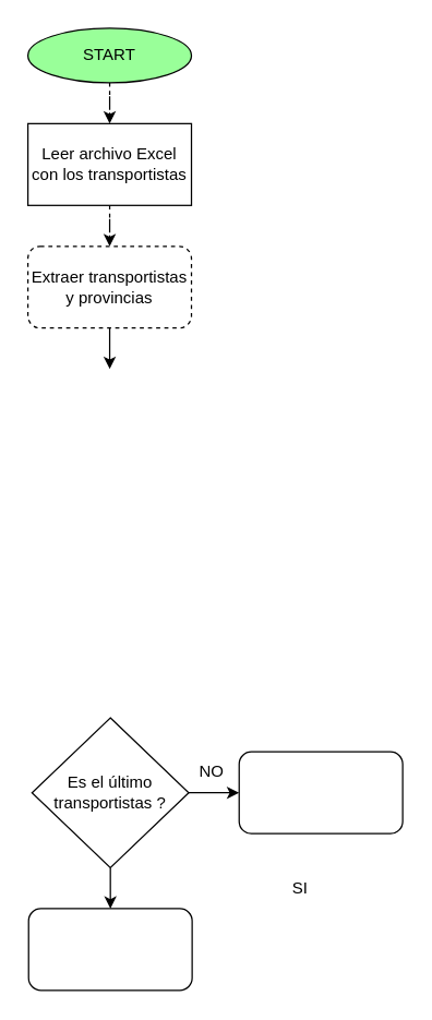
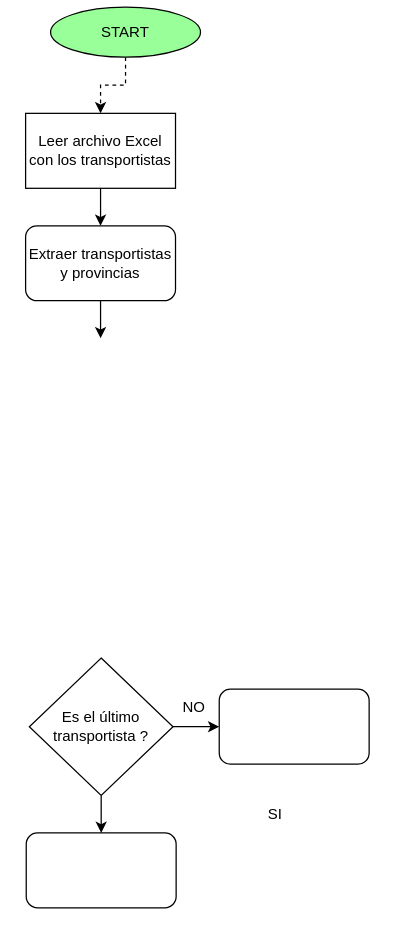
  <mxCell id="0" />
  <mxCell id="1" parent="0" />
  <mxCell id="2" value="" style="edgeStyle=orthogonalEdgeStyle;rounded=0;orthogonalLoop=1;jettySize=auto;html=1;dashed=1;" edge="1" parent="1" source="3" target="5"><mxGeometry relative="1" as="geometry" /></mxCell>
- <mxCell id="3" value="START" style="ellipse;whiteSpace=wrap;html=1;fillColor=#99FF99;" vertex="1" parent="1"><mxGeometry x="20" width="120" height="40" as="geometry" y="20" /></mxCell>
- <mxCell id="4" value="" style="edgeStyle=orthogonalEdgeStyle;rounded=0;orthogonalLoop=1;jettySize=auto;html=1;dashed=1;" edge="1" parent="1" source="5" target="7"><mxGeometry relative="1" as="geometry" /></mxCell>
+ <mxCell id="3" value="START" style="ellipse;whiteSpace=wrap;html=1;fillColor=#99FF99;" vertex="1" parent="1"><mxGeometry x="40" y="5" width="120" height="40" as="geometry" /></mxCell>
+ <mxCell id="4" value="" style="edgeStyle=orthogonalEdgeStyle;rounded=0;orthogonalLoop=1;jettySize=auto;html=1;" edge="1" parent="1" source="5" target="7"><mxGeometry relative="1" as="geometry" /></mxCell>
  <mxCell id="5" value="Leer archivo Excel con los transportistas" style="whiteSpace=wrap;html=1;fillColor=default;rounded=0;" vertex="1" parent="1"><mxGeometry x="20" y="90" width="120" height="60" as="geometry" /></mxCell>
  <mxCell id="6" value="" style="edgeStyle=orthogonalEdgeStyle;rounded=0;orthogonalLoop=1;jettySize=auto;html=1;" edge="1" parent="1" source="7"><mxGeometry relative="1" as="geometry"><mxPoint x="80" y="270" as="targetPoint" /></mxGeometry></mxCell>
- <mxCell id="7" value="Extraer transportistas y provincias" style="whiteSpace=wrap;html=1;rounded=1;dashed=1;" vertex="1" parent="1"><mxGeometry x="20" y="180" width="120" height="60" as="geometry" /></mxCell>
+ <mxCell id="7" value="Extraer transportistas y provincias" style="whiteSpace=wrap;html=1;rounded=1;" vertex="1" parent="1"><mxGeometry x="20" y="180" width="120" height="60" as="geometry" /></mxCell>
  <mxCell id="8" value="" style="edgeStyle=orthogonalEdgeStyle;rounded=0;orthogonalLoop=1;jettySize=auto;html=1;" edge="1" parent="1" source="10" target="11"><mxGeometry relative="1" as="geometry" /></mxCell>
  <mxCell id="9" value="" style="edgeStyle=orthogonalEdgeStyle;rounded=0;orthogonalLoop=1;jettySize=auto;html=1;" edge="1" parent="1" source="10" target="12"><mxGeometry relative="1" as="geometry" /></mxCell>
- <mxCell id="10" value="Es el último transportistas ?" style="rhombus;whiteSpace=wrap;html=1;" vertex="1" parent="1"><mxGeometry x="23" y="526" width="115" height="110" as="geometry" /></mxCell>
+ <mxCell id="10" value="Es el último transportista ?" style="rhombus;whiteSpace=wrap;html=1;" vertex="1" parent="1"><mxGeometry x="23" y="526" width="115" height="110" as="geometry" /></mxCell>
  <mxCell id="11" value="" style="rounded=1;whiteSpace=wrap;html=1;" vertex="1" parent="1"><mxGeometry x="20.5" y="666" width="120" height="60" as="geometry" /></mxCell>
  <mxCell id="12" value="" style="rounded=1;whiteSpace=wrap;html=1;" vertex="1" parent="1"><mxGeometry x="175" y="551" width="120" height="60" as="geometry" /></mxCell>
  <mxCell id="13" value="SI" style="text;html=1;align=center;verticalAlign=middle;whiteSpace=wrap;rounded=0;" vertex="1" parent="1"><mxGeometry x="190" y="636" width="60" height="30" as="geometry" /></mxCell>
  <mxCell id="14" value="NO" style="text;html=1;align=center;verticalAlign=middle;whiteSpace=wrap;rounded=0;" vertex="1" parent="1"><mxGeometry x="125" y="551" width="60" height="30" as="geometry" /></mxCell>
